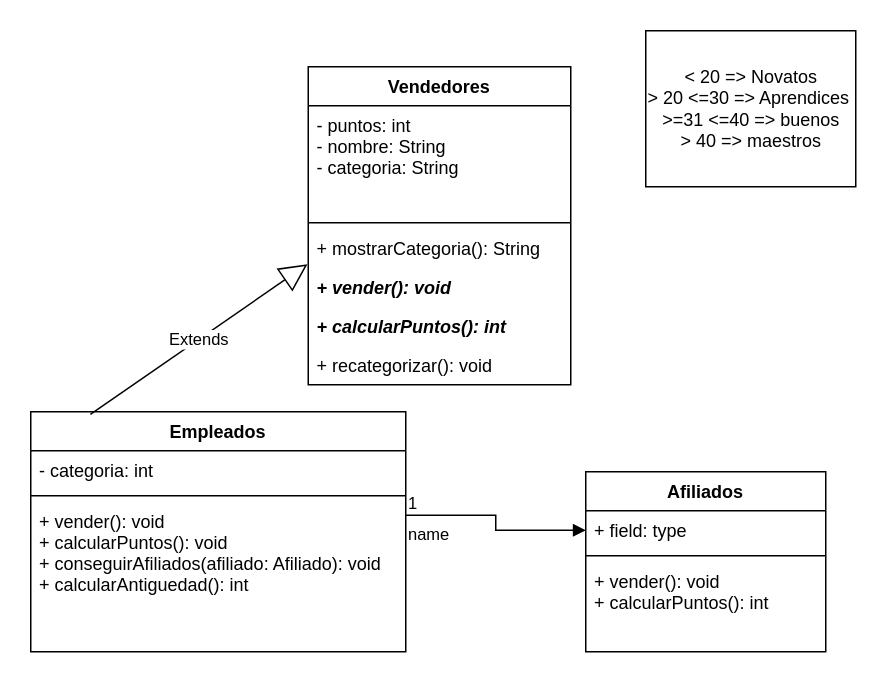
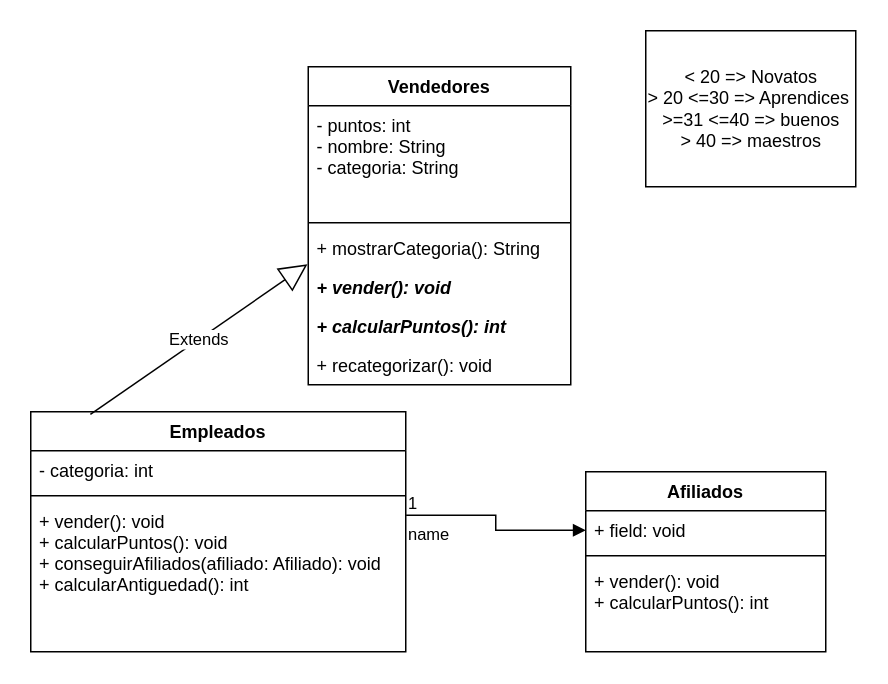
  <mxCell id="0" />
  <mxCell id="1" parent="0" />
  <mxCell id="2" value="Vendedores" style="swimlane;fontStyle=1;align=center;verticalAlign=top;childLayout=stackLayout;horizontal=1;startSize=26;horizontalStack=0;resizeParent=1;resizeParentMax=0;resizeLast=0;collapsible=1;marginBottom=0;" parent="1" vertex="1"><mxGeometry x="205" y="44" width="175" height="212" as="geometry" /></mxCell>
  <mxCell id="3" value="- puntos: int&#10;- nombre: String&#10;- categoria: String&#10;" style="text;strokeColor=none;fillColor=none;align=left;verticalAlign=top;spacingLeft=4;spacingRight=4;overflow=hidden;rotatable=0;points=[[0,0.5],[1,0.5]];portConstraint=eastwest;" parent="2" vertex="1"><mxGeometry y="26" width="175" height="74" as="geometry" /></mxCell>
  <mxCell id="4" value="" style="line;strokeWidth=1;fillColor=none;align=left;verticalAlign=middle;spacingTop=-1;spacingLeft=3;spacingRight=3;rotatable=0;labelPosition=right;points=[];portConstraint=eastwest;" parent="2" vertex="1"><mxGeometry y="100" width="175" height="8" as="geometry" /></mxCell>
  <mxCell id="5" value="+ mostrarCategoria(): String" style="text;strokeColor=none;fillColor=none;align=left;verticalAlign=top;spacingLeft=4;spacingRight=4;overflow=hidden;rotatable=0;points=[[0,0.5],[1,0.5]];portConstraint=eastwest;" parent="2" vertex="1"><mxGeometry y="108" width="175" height="26" as="geometry" /></mxCell>
  <mxCell id="6" value="+ vender(): void" style="text;strokeColor=none;fillColor=none;align=left;verticalAlign=top;spacingLeft=4;spacingRight=4;overflow=hidden;rotatable=0;points=[[0,0.5],[1,0.5]];portConstraint=eastwest;fontStyle=3" parent="2" vertex="1"><mxGeometry y="134" width="175" height="26" as="geometry" /></mxCell>
  <mxCell id="7" value="+ calcularPuntos(): int" style="text;strokeColor=none;fillColor=none;align=left;verticalAlign=top;spacingLeft=4;spacingRight=4;overflow=hidden;rotatable=0;points=[[0,0.5],[1,0.5]];portConstraint=eastwest;fontStyle=3" parent="2" vertex="1"><mxGeometry y="160" width="175" height="26" as="geometry" /></mxCell>
  <mxCell id="8" value="+ recategorizar(): void" style="text;strokeColor=none;fillColor=none;align=left;verticalAlign=top;spacingLeft=4;spacingRight=4;overflow=hidden;rotatable=0;points=[[0,0.5],[1,0.5]];portConstraint=eastwest;fontStyle=0" parent="2" vertex="1"><mxGeometry y="186" width="175" height="26" as="geometry" /></mxCell>
  <mxCell id="9" value="Empleados" style="swimlane;fontStyle=1;align=center;verticalAlign=top;childLayout=stackLayout;horizontal=1;startSize=26;horizontalStack=0;resizeParent=1;resizeParentMax=0;resizeLast=0;collapsible=1;marginBottom=0;" parent="1" vertex="1"><mxGeometry x="20" y="274" width="250" height="160" as="geometry" /></mxCell>
  <mxCell id="10" value="- categoria: int" style="text;strokeColor=none;fillColor=none;align=left;verticalAlign=top;spacingLeft=4;spacingRight=4;overflow=hidden;rotatable=0;points=[[0,0.5],[1,0.5]];portConstraint=eastwest;" parent="9" vertex="1"><mxGeometry y="26" width="250" height="26" as="geometry" /></mxCell>
  <mxCell id="11" value="" style="line;strokeWidth=1;fillColor=none;align=left;verticalAlign=middle;spacingTop=-1;spacingLeft=3;spacingRight=3;rotatable=0;labelPosition=right;points=[];portConstraint=eastwest;" parent="9" vertex="1"><mxGeometry y="52" width="250" height="8" as="geometry" /></mxCell>
  <mxCell id="12" value="+ vender(): void&#10;+ calcularPuntos(): void&#10;+ conseguirAfiliados(afiliado: Afiliado): void&#10;+ calcularAntiguedad(): int" style="text;strokeColor=none;fillColor=none;align=left;verticalAlign=top;spacingLeft=4;spacingRight=4;overflow=hidden;rotatable=0;points=[[0,0.5],[1,0.5]];portConstraint=eastwest;" parent="9" vertex="1"><mxGeometry y="60" width="250" height="100" as="geometry" /></mxCell>
  <mxCell id="13" value="Afiliados" style="swimlane;fontStyle=1;align=center;verticalAlign=top;childLayout=stackLayout;horizontal=1;startSize=26;horizontalStack=0;resizeParent=1;resizeParentMax=0;resizeLast=0;collapsible=1;marginBottom=0;" parent="1" vertex="1"><mxGeometry x="390" y="314" width="160" height="120" as="geometry" /></mxCell>
- <mxCell id="14" value="+ field: type" style="text;strokeColor=none;fillColor=none;align=left;verticalAlign=top;spacingLeft=4;spacingRight=4;overflow=hidden;rotatable=0;points=[[0,0.5],[1,0.5]];portConstraint=eastwest;" parent="13" vertex="1"><mxGeometry y="26" width="160" height="26" as="geometry" /></mxCell>
+ <mxCell id="14" value="+ field: void" style="text;strokeColor=none;fillColor=none;align=left;verticalAlign=top;spacingLeft=4;spacingRight=4;overflow=hidden;rotatable=0;points=[[0,0.5],[1,0.5]];portConstraint=eastwest;" parent="13" vertex="1"><mxGeometry y="26" width="160" height="26" as="geometry" /></mxCell>
  <mxCell id="15" value="" style="line;strokeWidth=1;fillColor=none;align=left;verticalAlign=middle;spacingTop=-1;spacingLeft=3;spacingRight=3;rotatable=0;labelPosition=right;points=[];portConstraint=eastwest;" parent="13" vertex="1"><mxGeometry y="52" width="160" height="8" as="geometry" /></mxCell>
  <mxCell id="16" value="+ vender(): void&#10;+ calcularPuntos(): int" style="text;strokeColor=none;fillColor=none;align=left;verticalAlign=top;spacingLeft=4;spacingRight=4;overflow=hidden;rotatable=0;points=[[0,0.5],[1,0.5]];portConstraint=eastwest;" parent="13" vertex="1"><mxGeometry y="60" width="160" height="60" as="geometry" /></mxCell>
  <mxCell id="17" value="Extends" style="endArrow=block;endSize=16;endFill=0;html=1;rounded=0;entryX=-0.003;entryY=-0.091;entryDx=0;entryDy=0;entryPerimeter=0;exitX=0.159;exitY=0.011;exitDx=0;exitDy=0;exitPerimeter=0;" parent="1" source="9" target="6" edge="1"><mxGeometry width="160" relative="1" as="geometry"><mxPoint x="10" y="234" as="sourcePoint" /><mxPoint x="170" y="234" as="targetPoint" /></mxGeometry></mxCell>
  <mxCell id="18" value="name" style="endArrow=block;endFill=1;html=1;edgeStyle=orthogonalEdgeStyle;align=left;verticalAlign=top;rounded=0;entryX=0;entryY=0.5;entryDx=0;entryDy=0;exitX=1.001;exitY=0.09;exitDx=0;exitDy=0;exitPerimeter=0;" parent="1" source="12" target="14" edge="1"><mxGeometry x="-1" relative="1" as="geometry"><mxPoint x="180" y="314" as="sourcePoint" /><mxPoint x="340" y="314" as="targetPoint" /></mxGeometry></mxCell>
  <mxCell id="19" value="1" style="edgeLabel;resizable=0;html=1;align=left;verticalAlign=bottom;" parent="18" connectable="0" vertex="1"><mxGeometry x="-1" relative="1" as="geometry" /></mxCell>
  <mxCell id="20" value="&amp;lt; 20 =&amp;gt; Novatos&lt;br&gt;&amp;gt; 20 &amp;lt;=30 =&amp;gt; Aprendices&amp;nbsp;&lt;br&gt;&amp;gt;=31 &amp;lt;=40 =&amp;gt; buenos&lt;br&gt;&amp;gt; 40 =&amp;gt; maestros" style="html=1;" parent="1" vertex="1"><mxGeometry x="430" y="20" width="140" height="104" as="geometry" /></mxCell>
